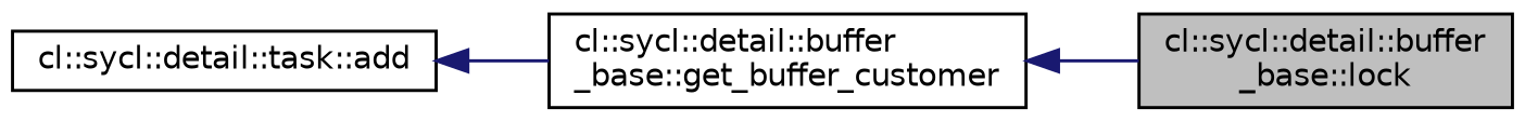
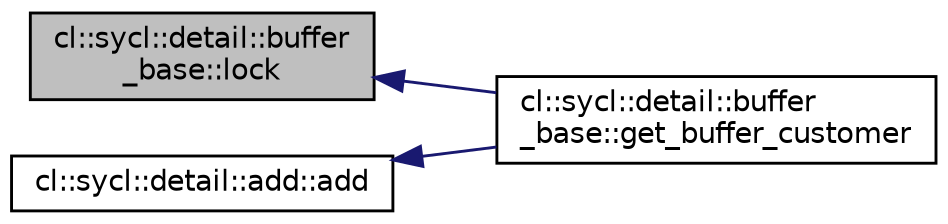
  digraph {
    rankdir=LR
    node [color=black fontname=Helvetica fontsize=10 shape=record]
    edge [color=midnightblue dir=back fontname=Helvetica fontsize=10 labelfontname=Helvetica labelfontsize=10 style=solid]
    n1 [fillcolor=grey75 fontcolor=black height=0.2 label="cl::sycl::detail::buffer\l_base::lock" style=filled width=0.4]
    n2 [height=0.2 label="cl::sycl::detail::buffer\l_base::get_buffer_customer" width=0.4]
-   n3 [height=0.2 label="cl::sycl::detail::task::add" width=0.4]
-   n2 -> n1
+   n3 [height=0.2 label="cl::sycl::detail::add::add" width=0.4]
+   n1 -> n2
    n3 -> n2
  }
